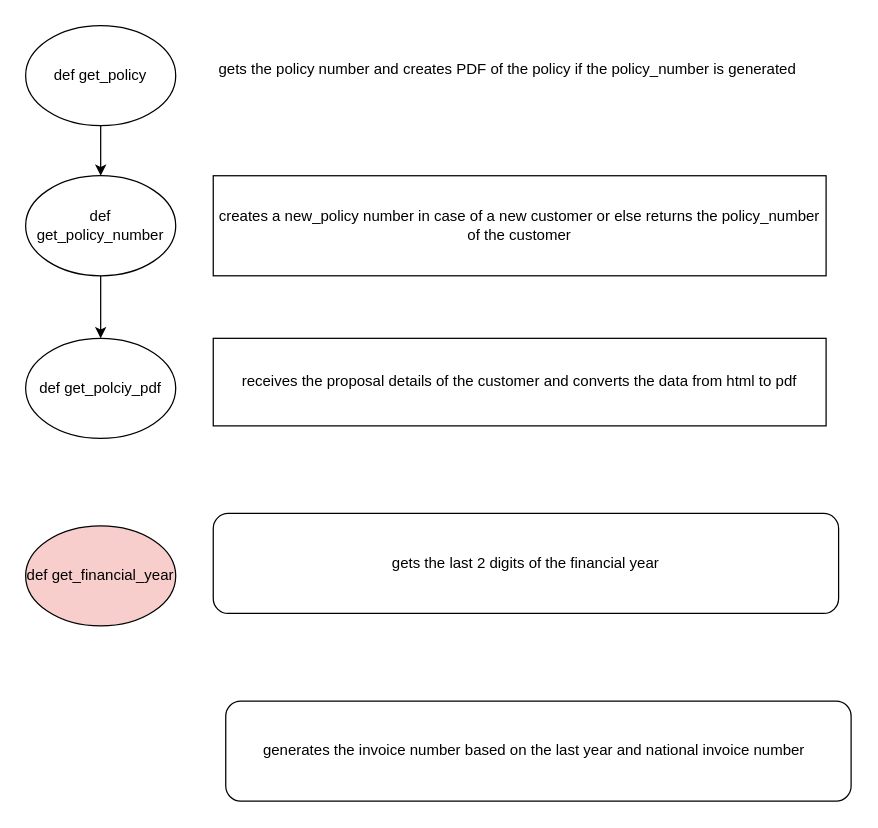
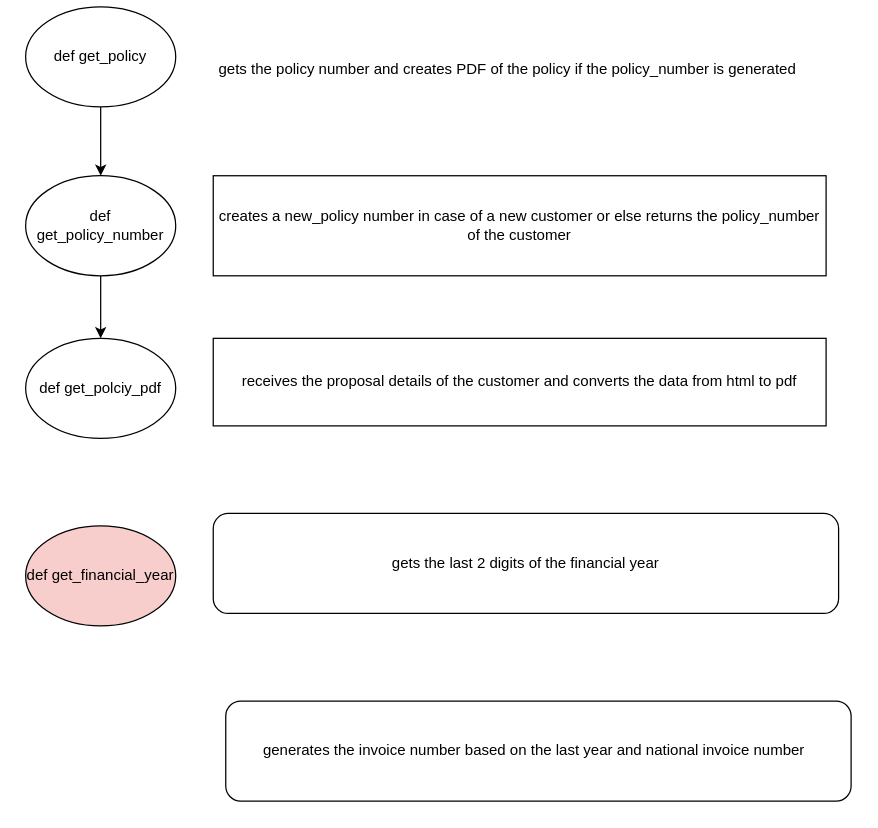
  <mxCell id="0" />
  <mxCell id="1" parent="0" />
- <mxCell id="2" value="def get_policy" style="ellipse;whiteSpace=wrap;html=1;" vertex="1" parent="1"><mxGeometry x="20" y="20" width="120" height="80" as="geometry" /></mxCell>
+ <mxCell id="2" value="def get_policy" style="ellipse;whiteSpace=wrap;html=1;" vertex="1" parent="1"><mxGeometry x="20" y="5" width="120" height="80" as="geometry" /></mxCell>
  <mxCell id="3" value="gets the policy number and creates PDF of the policy if the policy_number is generated" style="text;html=1;align=center;verticalAlign=middle;resizable=0;points=[];autosize=1;strokeColor=none;fillColor=none;" vertex="1" parent="1"><mxGeometry x="160" y="40" width="490" height="30" as="geometry" /></mxCell>
  <mxCell id="4" value="" style="endArrow=classic;html=1;rounded=0;exitX=0.5;exitY=1;exitDx=0;exitDy=0;" edge="1" parent="1" source="2"><mxGeometry width="50" height="50" relative="1" as="geometry"><mxPoint x="320" y="250" as="sourcePoint" /><mxPoint x="80" y="140" as="targetPoint" /></mxGeometry></mxCell>
  <mxCell id="5" value="def get_policy_number" style="ellipse;whiteSpace=wrap;html=1;" vertex="1" parent="1"><mxGeometry x="20" y="140" width="120" height="80" as="geometry" /></mxCell>
  <mxCell id="6" value="creates a new_policy number in case of a new customer or else returns the policy_number of the customer" style="rounded=0;whiteSpace=wrap;html=1;" vertex="1" parent="1"><mxGeometry x="170" y="140" width="490" height="80" as="geometry" /></mxCell>
  <mxCell id="7" value="" style="endArrow=classic;html=1;rounded=0;exitX=0.5;exitY=1;exitDx=0;exitDy=0;" edge="1" parent="1" source="5"><mxGeometry width="50" height="50" relative="1" as="geometry"><mxPoint x="320" y="230" as="sourcePoint" /><mxPoint x="80" y="270" as="targetPoint" /></mxGeometry></mxCell>
  <mxCell id="8" value="def get_polciy_pdf" style="ellipse;whiteSpace=wrap;html=1;" vertex="1" parent="1"><mxGeometry x="20" y="270" width="120" height="80" as="geometry" /></mxCell>
  <mxCell id="9" value="receives the proposal details of the customer and converts the data from html to pdf" style="rounded=0;whiteSpace=wrap;html=1;" vertex="1" parent="1"><mxGeometry x="170" y="270" width="490" height="70" as="geometry" /></mxCell>
  <mxCell id="10" value="def get_financial_year" style="ellipse;whiteSpace=wrap;html=1;fillColor=#f8cecc;" vertex="1" parent="1"><mxGeometry x="20" y="420" width="120" height="80" as="geometry" /></mxCell>
  <mxCell id="11" value="gets the last 2 digits of the financial year" style="rounded=1;whiteSpace=wrap;html=1;" vertex="1" parent="1"><mxGeometry x="170" y="410" width="500" height="80" as="geometry" /></mxCell>
  <mxCell id="12" value="generates the invoice number based on the last year and national invoice number&amp;nbsp;&amp;nbsp;" style="rounded=1;whiteSpace=wrap;html=1;" vertex="1" parent="1"><mxGeometry x="180" y="560" width="500" height="80" as="geometry" /></mxCell>
